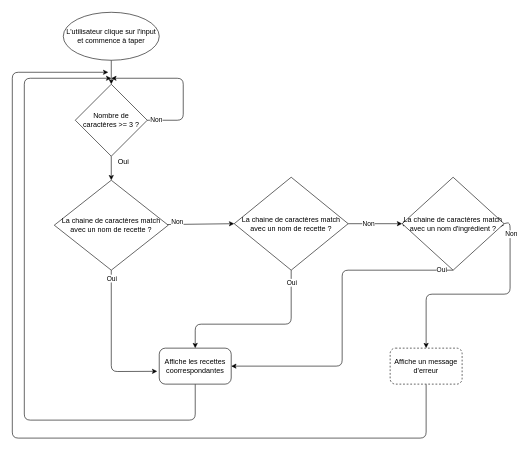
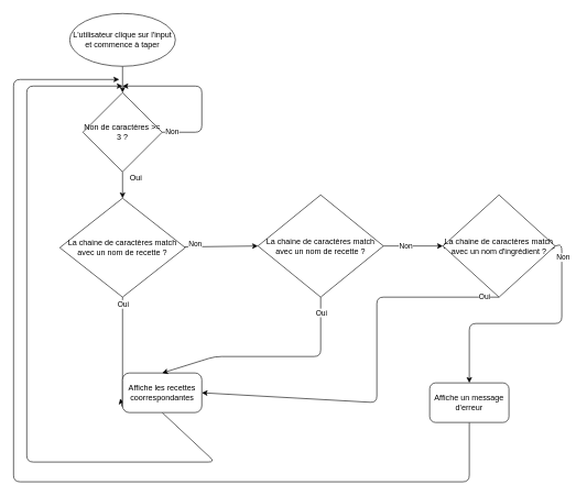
  <mxCell id="0" />
  <mxCell id="1" parent="0" />
  <mxCell id="2" value="" style="edgeStyle=none;html=1;" parent="1" source="3" target="7" edge="1"><mxGeometry relative="1" as="geometry" /></mxCell>
  <mxCell id="3" value="L'utilisateur clique sur l'input et commence à taper" style="ellipse;whiteSpace=wrap;html=1;" parent="1" vertex="1"><mxGeometry x="105" y="20" width="160" height="80" as="geometry" /></mxCell>
  <mxCell id="4" style="edgeStyle=none;html=1;exitX=1;exitY=0.5;exitDx=0;exitDy=0;" parent="1" source="7" edge="1"><mxGeometry relative="1" as="geometry"><mxPoint x="185" y="130" as="targetPoint" /><Array as="points"><mxPoint x="305" y="200" /><mxPoint x="305" y="130" /></Array></mxGeometry></mxCell>
  <mxCell id="5" value="Non" style="edgeLabel;html=1;align=center;verticalAlign=middle;resizable=0;points=[];" vertex="1" connectable="0" parent="4"><mxGeometry x="-0.888" y="1" relative="1" as="geometry"><mxPoint as="offset" /></mxGeometry></mxCell>
  <mxCell id="6" value="" style="edgeStyle=none;html=1;exitX=0.5;exitY=1;exitDx=0;exitDy=0;" parent="1" source="7" target="12" edge="1"><mxGeometry relative="1" as="geometry"><mxPoint x="185" y="270" as="sourcePoint" /></mxGeometry></mxCell>
- <mxCell id="7" value="Nombre de caractères &amp;gt;= 3 ?" style="rhombus;whiteSpace=wrap;html=1;" parent="1" vertex="1"><mxGeometry x="125" y="140" width="120" height="120" as="geometry" /></mxCell>
+ <mxCell id="7" value="Non de caractères &amp;gt;= 3 ?" style="rhombus;whiteSpace=wrap;html=1;" parent="1" vertex="1"><mxGeometry x="125" y="140" width="120" height="120" as="geometry" /></mxCell>
  <mxCell id="8" value="" style="edgeStyle=none;html=1;entryX=-0.028;entryY=0.644;entryDx=0;entryDy=0;entryPerimeter=0;" edge="1" parent="1" target="14"><mxGeometry relative="1" as="geometry"><mxPoint x="185" y="450" as="sourcePoint" /><mxPoint x="185" y="660" as="targetPoint" /><Array as="points"><mxPoint x="185" y="619" /></Array></mxGeometry></mxCell>
  <mxCell id="9" value="Oui" style="edgeLabel;html=1;align=center;verticalAlign=middle;resizable=0;points=[];" vertex="1" connectable="0" parent="8"><mxGeometry x="-0.897" relative="1" as="geometry"><mxPoint as="offset" /></mxGeometry></mxCell>
  <mxCell id="10" style="edgeStyle=none;html=1;entryX=0;entryY=0.5;entryDx=0;entryDy=0;" edge="1" parent="1" source="12" target="18"><mxGeometry relative="1" as="geometry"><mxPoint x="405" y="375" as="targetPoint" /></mxGeometry></mxCell>
  <mxCell id="11" value="Non" style="edgeLabel;html=1;align=center;verticalAlign=middle;resizable=0;points=[];" vertex="1" connectable="0" parent="10"><mxGeometry x="-0.717" y="4" relative="1" as="geometry"><mxPoint as="offset" /></mxGeometry></mxCell>
  <mxCell id="12" value="La chaine de caractères match avec un nom de recette ?" style="rhombus;whiteSpace=wrap;html=1;" parent="1" vertex="1"><mxGeometry x="90" y="300" width="190" height="150" as="geometry" /></mxCell>
  <mxCell id="13" value="" style="edgeStyle=none;html=1;exitX=0.5;exitY=1;exitDx=0;exitDy=0;" edge="1" parent="1" source="14"><mxGeometry relative="1" as="geometry"><mxPoint x="185" y="130" as="targetPoint" /><Array as="points"><mxPoint x="325" y="700" /><mxPoint x="40" y="700" /><mxPoint x="40" y="130" /></Array></mxGeometry></mxCell>
- <mxCell id="14" value="Affiche les recettes coorrespondantes" style="rounded=1;whiteSpace=wrap;html=1;arcSize=17;" vertex="1" parent="1"><mxGeometry x="265" y="580" width="120" height="60" as="geometry" /></mxCell>
+ <mxCell id="14" value="Affiche les recettes coorrespondantes" style="rounded=1;whiteSpace=wrap;html=1;arcSize=17;" vertex="1" parent="1"><mxGeometry x="185" y="565" width="120" height="60" as="geometry" /></mxCell>
  <mxCell id="15" style="edgeStyle=none;html=1;exitX=1;exitY=0.5;exitDx=0;exitDy=0;" edge="1" parent="1" source="18" target="27"><mxGeometry relative="1" as="geometry"><mxPoint x="690" y="375" as="targetPoint" /></mxGeometry></mxCell>
  <mxCell id="16" style="edgeStyle=none;html=1;exitX=0.5;exitY=1;exitDx=0;exitDy=0;entryX=0.5;entryY=0;entryDx=0;entryDy=0;" edge="1" parent="1" source="18" target="14"><mxGeometry relative="1" as="geometry"><mxPoint x="255" y="540" as="targetPoint" /><Array as="points"><mxPoint x="485" y="540" /><mxPoint x="325" y="540" /></Array></mxGeometry></mxCell>
  <mxCell id="17" value="Oui" style="edgeLabel;html=1;align=center;verticalAlign=middle;resizable=0;points=[];" vertex="1" connectable="0" parent="16"><mxGeometry x="-0.864" relative="1" as="geometry"><mxPoint as="offset" /></mxGeometry></mxCell>
  <mxCell id="18" value="&lt;span&gt;La chaine de caractères match avec un nom de recette ?&lt;/span&gt;" style="rhombus;whiteSpace=wrap;html=1;" vertex="1" parent="1"><mxGeometry x="390" y="295" width="190" height="155" as="geometry" /></mxCell>
  <mxCell id="19" value="Oui" style="text;html=1;align=center;verticalAlign=middle;resizable=0;points=[];autosize=1;strokeColor=none;fillColor=none;" vertex="1" parent="1"><mxGeometry x="190" y="260" width="30" height="20" as="geometry" /></mxCell>
  <mxCell id="20" value="Non" style="edgeLabel;html=1;align=center;verticalAlign=middle;resizable=0;points=[];" vertex="1" connectable="0" parent="1"><mxGeometry x="525" y="375" as="geometry"><mxPoint x="88" y="-3" as="offset" /></mxGeometry></mxCell>
  <mxCell id="21" style="edgeStyle=none;html=1;" edge="1" parent="1" source="27"><mxGeometry relative="1" as="geometry"><mxPoint x="840" y="375" as="targetPoint" /></mxGeometry></mxCell>
  <mxCell id="22" style="edgeStyle=none;html=1;exitX=0;exitY=0.5;exitDx=0;exitDy=0;" edge="1" parent="1" source="27"><mxGeometry relative="1" as="geometry"><mxPoint x="680" y="373" as="targetPoint" /></mxGeometry></mxCell>
  <mxCell id="23" style="edgeStyle=none;html=1;exitX=0.5;exitY=1;exitDx=0;exitDy=0;entryX=1;entryY=0.5;entryDx=0;entryDy=0;" edge="1" parent="1" source="27" target="14"><mxGeometry relative="1" as="geometry"><Array as="points"><mxPoint x="570" y="450" /><mxPoint x="570" y="610" /></Array></mxGeometry></mxCell>
  <mxCell id="24" value="Oui" style="edgeLabel;html=1;align=center;verticalAlign=middle;resizable=0;points=[];" vertex="1" connectable="0" parent="23"><mxGeometry x="-0.924" y="-2" relative="1" as="geometry"><mxPoint as="offset" /></mxGeometry></mxCell>
  <mxCell id="25" style="edgeStyle=none;html=1;exitX=1;exitY=0.5;exitDx=0;exitDy=0;" edge="1" parent="1" source="27" target="29"><mxGeometry relative="1" as="geometry"><mxPoint x="730" y="570" as="targetPoint" /><Array as="points"><mxPoint x="850" y="370" /><mxPoint x="850" y="490" /><mxPoint x="710" y="490" /></Array></mxGeometry></mxCell>
  <mxCell id="26" value="Non" style="edgeLabel;html=1;align=center;verticalAlign=middle;resizable=0;points=[];" vertex="1" connectable="0" parent="25"><mxGeometry x="-0.832" y="1" relative="1" as="geometry"><mxPoint as="offset" /></mxGeometry></mxCell>
  <mxCell id="27" value="&lt;span&gt;La chaine de caractères match avec un nom d'ingrédient ?&lt;/span&gt;" style="rhombus;whiteSpace=wrap;html=1;" vertex="1" parent="1"><mxGeometry x="670" y="295" width="170" height="155" as="geometry" /></mxCell>
  <mxCell id="28" value="" style="edgeStyle=none;html=1;" edge="1" parent="1" source="29"><mxGeometry relative="1" as="geometry"><mxPoint x="180" y="120" as="targetPoint" /><Array as="points"><mxPoint x="710" y="730" /><mxPoint x="20" y="730" /><mxPoint x="20" y="120" /></Array></mxGeometry></mxCell>
- <mxCell id="29" value="Affiche un message d'erreur" style="rounded=1;whiteSpace=wrap;html=1;dashed=1;" vertex="1" parent="1"><mxGeometry x="650" y="580" width="120" height="60" as="geometry" /></mxCell>
+ <mxCell id="29" value="Affiche un message d'erreur" style="rounded=1;whiteSpace=wrap;html=1;" vertex="1" parent="1"><mxGeometry x="650" y="580" width="120" height="60" as="geometry" /></mxCell>
